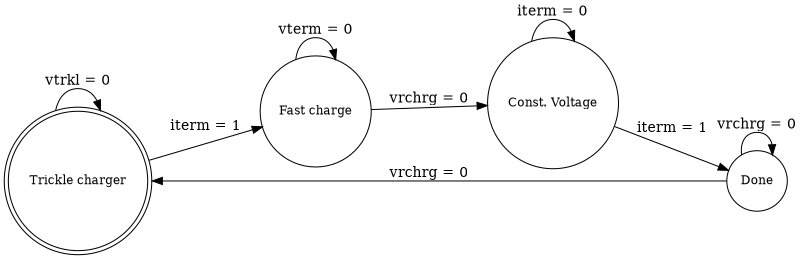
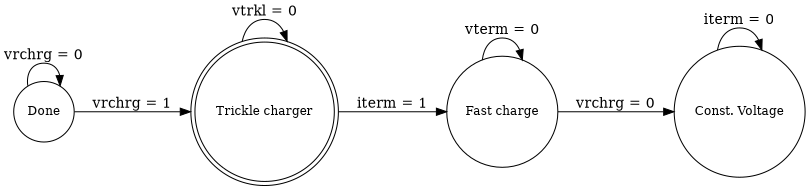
  digraph {
    rankdir=LR
    node [fontsize=12 shape=circle]
    n1 [label="Trickle charger" shape=doublecircle]
    n2 [label="Fast charge"]
    n3 [label="Const. Voltage"]
    n4 [label=Done]
    n1 -> n1 [label="vtrkl = 0"]
    n1 -> n2 [label="iterm = 1"]
    n2 -> n2 [label="vterm = 0"]
    n2 -> n3 [label="vrchrg = 0"]
    n3 -> n3 [label="iterm = 0"]
-   n3 -> n4 [label="iterm = 1"]
-   n4 -> n1 [label="vrchrg = 0"]
+   n4 -> n1 [label="vrchrg = 1"]
    n4 -> n4 [label="vrchrg = 0"]
  }
